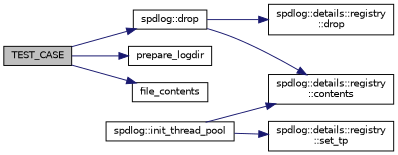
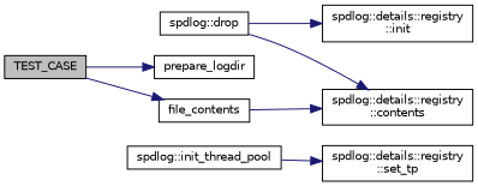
  digraph {
    rankdir=LR
    node [color=black fillcolor=white fontname=Helvetica fontsize=10 shape=record style=filled]
    edge [color=midnightblue fontname=Helvetica fontsize=10 labelfontname=Helvetica labelfontsize=10 style=solid]
    n1 [fillcolor=grey75 fontcolor=black height=0.2 label=TEST_CASE width=0.4]
    n2 [height=0.2 label=prepare_logdir width=0.4]
    n3 [height=0.2 label="spdlog::drop" width=0.4]
    n4 [height=0.2 label=file_contents width=0.4]
    n5 [height=0.2 label="spdlog::init_thread_pool" width=0.4]
    n6 [height=0.2 label="spdlog::details::registry\l::contents" width=0.4]
    n7 [height=0.2 label="spdlog::details::registry\l::set_tp" width=0.4]
-   n8 [height=0.2 label="spdlog::details::registry\l::drop" width=0.4]
+   n8 [height=0.2 label="spdlog::details::registry\l::init" width=0.4]
    n1 -> n2
-   n1 -> n3
    n1 -> n4
    n3 -> n6
    n3 -> n8
-   n5 -> n6
+   n4 -> n6
    n5 -> n7
  }
